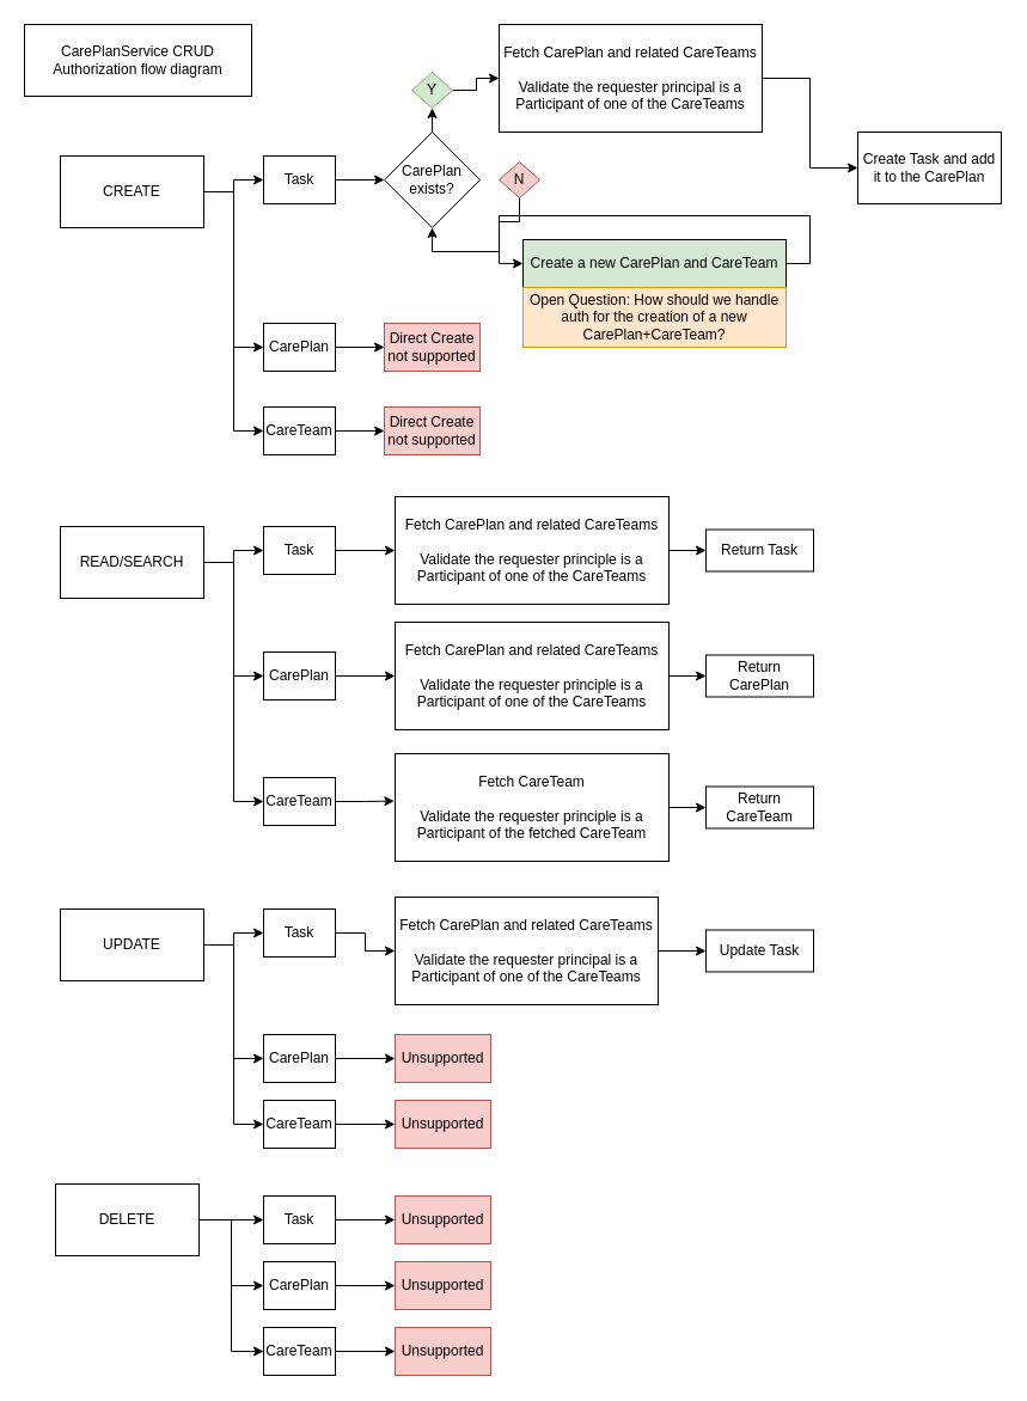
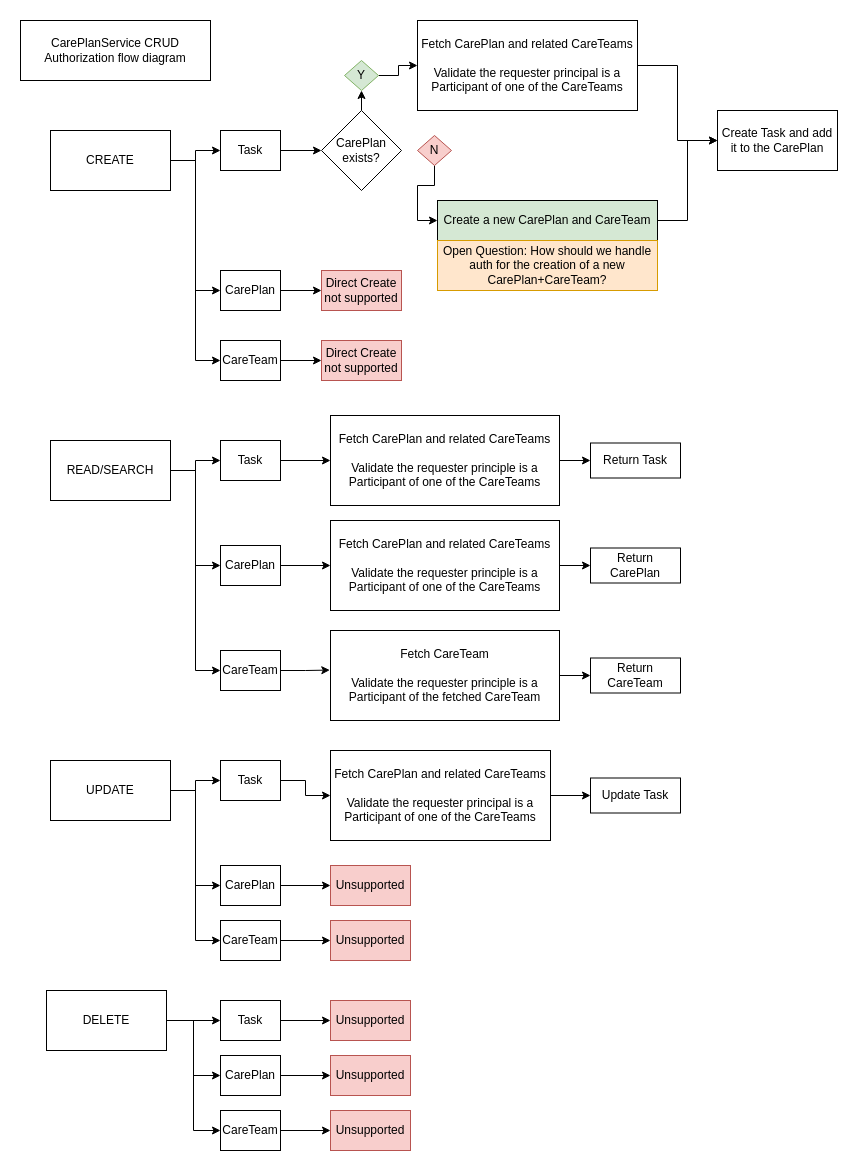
  <mxCell id="0" />
  <mxCell id="1" parent="0" />
  <mxCell id="2" value="CarePlanService CRUD Authorization flow diagram" style="rounded=0;whiteSpace=wrap;html=1;" vertex="1" parent="1"><mxGeometry x="20" y="20" width="190" height="60" as="geometry" /></mxCell>
  <mxCell id="3" style="edgeStyle=orthogonalEdgeStyle;rounded=0;orthogonalLoop=1;jettySize=auto;html=1;exitX=1;exitY=0.5;exitDx=0;exitDy=0;entryX=0;entryY=0.5;entryDx=0;entryDy=0;" edge="1" parent="1" source="6" target="8"><mxGeometry relative="1" as="geometry" /></mxCell>
  <mxCell id="4" style="edgeStyle=orthogonalEdgeStyle;rounded=0;orthogonalLoop=1;jettySize=auto;html=1;exitX=1;exitY=0.5;exitDx=0;exitDy=0;entryX=0;entryY=0.5;entryDx=0;entryDy=0;" edge="1" parent="1" source="6" target="22"><mxGeometry relative="1" as="geometry" /></mxCell>
  <mxCell id="5" style="edgeStyle=orthogonalEdgeStyle;rounded=0;orthogonalLoop=1;jettySize=auto;html=1;exitX=1;exitY=0.5;exitDx=0;exitDy=0;entryX=0;entryY=0.5;entryDx=0;entryDy=0;" edge="1" parent="1" source="6" target="24"><mxGeometry relative="1" as="geometry" /></mxCell>
  <mxCell id="6" value="CREATE" style="rounded=0;whiteSpace=wrap;html=1;" vertex="1" parent="1"><mxGeometry x="50" y="130" width="120" height="60" as="geometry" /></mxCell>
  <mxCell id="7" style="edgeStyle=orthogonalEdgeStyle;rounded=0;orthogonalLoop=1;jettySize=auto;html=1;exitX=1;exitY=0.5;exitDx=0;exitDy=0;" edge="1" parent="1" source="8" target="10"><mxGeometry relative="1" as="geometry" /></mxCell>
  <mxCell id="8" value="Task" style="rounded=0;whiteSpace=wrap;html=1;" vertex="1" parent="1"><mxGeometry x="220" y="130" width="60" height="40" as="geometry" /></mxCell>
  <mxCell id="9" style="edgeStyle=orthogonalEdgeStyle;rounded=0;orthogonalLoop=1;jettySize=auto;html=1;exitX=0.5;exitY=0;exitDx=0;exitDy=0;entryX=0.5;entryY=1;entryDx=0;entryDy=0;" edge="1" parent="1" source="10" target="12"><mxGeometry relative="1" as="geometry" /></mxCell>
  <mxCell id="10" value="CarePlan exists?" style="rhombus;whiteSpace=wrap;html=1;" vertex="1" parent="1"><mxGeometry x="321" y="110" width="80" height="80" as="geometry" /></mxCell>
  <mxCell id="11" style="edgeStyle=orthogonalEdgeStyle;rounded=0;orthogonalLoop=1;jettySize=auto;html=1;exitX=1;exitY=0.5;exitDx=0;exitDy=0;" edge="1" parent="1" source="12" target="16"><mxGeometry relative="1" as="geometry" /></mxCell>
  <mxCell id="12" value="Y" style="rhombus;whiteSpace=wrap;html=1;fillColor=#d5e8d4;strokeColor=#82b366;" vertex="1" parent="1"><mxGeometry x="344" y="60" width="34" height="30" as="geometry" /></mxCell>
  <mxCell id="13" style="edgeStyle=orthogonalEdgeStyle;rounded=0;orthogonalLoop=1;jettySize=auto;html=1;exitX=0.5;exitY=1;exitDx=0;exitDy=0;entryX=0;entryY=0.5;entryDx=0;entryDy=0;" edge="1" parent="1" source="14" target="18"><mxGeometry relative="1" as="geometry" /></mxCell>
  <mxCell id="14" value="N" style="rhombus;whiteSpace=wrap;html=1;fillColor=#f8cecc;strokeColor=#b85450;" vertex="1" parent="1"><mxGeometry x="417" y="135" width="34" height="30" as="geometry" /></mxCell>
  <mxCell id="15" style="edgeStyle=orthogonalEdgeStyle;rounded=0;orthogonalLoop=1;jettySize=auto;html=1;exitX=1;exitY=0.5;exitDx=0;exitDy=0;entryX=0;entryY=0.5;entryDx=0;entryDy=0;" edge="1" parent="1" source="16" target="20"><mxGeometry relative="1" as="geometry" /></mxCell>
  <mxCell id="16" value="Fetch CarePlan and related CareTeams&lt;div&gt;&lt;br&gt;&lt;/div&gt;&lt;div&gt;Validate the requester principal is a Participant of one of the CareTeams&lt;/div&gt;" style="rounded=0;whiteSpace=wrap;html=1;" vertex="1" parent="1"><mxGeometry x="417" y="20" width="220" height="90" as="geometry" /></mxCell>
- <mxCell id="17" style="edgeStyle=orthogonalEdgeStyle;rounded=0;orthogonalLoop=1;jettySize=auto;html=1;exitX=1;exitY=0.5;exitDx=0;exitDy=0;" edge="1" parent="1" source="18" target="10"><mxGeometry relative="1" as="geometry" /></mxCell>
+ <mxCell id="17" style="edgeStyle=orthogonalEdgeStyle;rounded=0;orthogonalLoop=1;jettySize=auto;html=1;exitX=1;exitY=0.5;exitDx=0;exitDy=0;entryX=0;entryY=0.5;entryDx=0;entryDy=0;" edge="1" parent="1" source="18" target="20"><mxGeometry relative="1" as="geometry" /></mxCell>
  <mxCell id="18" value="Create a new CarePlan and CareTeam" style="rounded=0;whiteSpace=wrap;html=1;fillColor=#d5e8d4;" vertex="1" parent="1"><mxGeometry x="437" y="200" width="220" height="40" as="geometry" /></mxCell>
  <mxCell id="19" value="Open Question: How should we handle auth for the creation of a new CarePlan+CareTeam?" style="rounded=0;whiteSpace=wrap;html=1;fillColor=#ffe6cc;strokeColor=#d79b00;" vertex="1" parent="1"><mxGeometry x="437" y="240" width="220" height="50" as="geometry" /></mxCell>
  <mxCell id="20" value="Create Task and add it to the CarePlan" style="rounded=0;whiteSpace=wrap;html=1;" vertex="1" parent="1"><mxGeometry x="717" y="110" width="120" height="60" as="geometry" /></mxCell>
  <mxCell id="21" style="edgeStyle=orthogonalEdgeStyle;rounded=0;orthogonalLoop=1;jettySize=auto;html=1;exitX=1;exitY=0.5;exitDx=0;exitDy=0;entryX=0;entryY=0.5;entryDx=0;entryDy=0;" edge="1" parent="1" source="22" target="25"><mxGeometry relative="1" as="geometry" /></mxCell>
  <mxCell id="22" value="CarePlan" style="rounded=0;whiteSpace=wrap;html=1;" vertex="1" parent="1"><mxGeometry x="220" y="270" width="60" height="40" as="geometry" /></mxCell>
  <mxCell id="23" style="edgeStyle=orthogonalEdgeStyle;rounded=0;orthogonalLoop=1;jettySize=auto;html=1;exitX=1;exitY=0.5;exitDx=0;exitDy=0;entryX=0;entryY=0.5;entryDx=0;entryDy=0;" edge="1" parent="1" source="24" target="26"><mxGeometry relative="1" as="geometry" /></mxCell>
  <mxCell id="24" value="CareTeam" style="rounded=0;whiteSpace=wrap;html=1;" vertex="1" parent="1"><mxGeometry x="220" y="340" width="60" height="40" as="geometry" /></mxCell>
  <mxCell id="25" value="Direct Create not supported" style="rounded=0;whiteSpace=wrap;html=1;fillColor=#f8cecc;strokeColor=#b85450;" vertex="1" parent="1"><mxGeometry x="321" y="270" width="80" height="40" as="geometry" /></mxCell>
  <mxCell id="26" value="Direct Create not supported" style="rounded=0;whiteSpace=wrap;html=1;fillColor=#f8cecc;strokeColor=#b85450;" vertex="1" parent="1"><mxGeometry x="321" y="340" width="80" height="40" as="geometry" /></mxCell>
  <mxCell id="27" style="edgeStyle=orthogonalEdgeStyle;rounded=0;orthogonalLoop=1;jettySize=auto;html=1;exitX=1;exitY=0.5;exitDx=0;exitDy=0;entryX=0;entryY=0.5;entryDx=0;entryDy=0;" edge="1" parent="1" source="30" target="32"><mxGeometry relative="1" as="geometry" /></mxCell>
  <mxCell id="28" style="edgeStyle=orthogonalEdgeStyle;rounded=0;orthogonalLoop=1;jettySize=auto;html=1;exitX=1;exitY=0.5;exitDx=0;exitDy=0;entryX=0;entryY=0.5;entryDx=0;entryDy=0;" edge="1" parent="1" source="30" target="34"><mxGeometry relative="1" as="geometry" /></mxCell>
  <mxCell id="29" style="edgeStyle=orthogonalEdgeStyle;rounded=0;orthogonalLoop=1;jettySize=auto;html=1;exitX=1;exitY=0.5;exitDx=0;exitDy=0;entryX=0;entryY=0.5;entryDx=0;entryDy=0;" edge="1" parent="1" source="30" target="35"><mxGeometry relative="1" as="geometry" /></mxCell>
  <mxCell id="30" value="READ/SEARCH" style="rounded=0;whiteSpace=wrap;html=1;" vertex="1" parent="1"><mxGeometry x="50" y="440" width="120" height="60" as="geometry" /></mxCell>
  <mxCell id="31" style="edgeStyle=orthogonalEdgeStyle;rounded=0;orthogonalLoop=1;jettySize=auto;html=1;exitX=1;exitY=0.5;exitDx=0;exitDy=0;" edge="1" parent="1" source="32" target="37"><mxGeometry relative="1" as="geometry" /></mxCell>
  <mxCell id="32" value="Task" style="rounded=0;whiteSpace=wrap;html=1;" vertex="1" parent="1"><mxGeometry x="220" y="440" width="60" height="40" as="geometry" /></mxCell>
  <mxCell id="33" style="edgeStyle=orthogonalEdgeStyle;rounded=0;orthogonalLoop=1;jettySize=auto;html=1;exitX=1;exitY=0.5;exitDx=0;exitDy=0;entryX=0;entryY=0.5;entryDx=0;entryDy=0;" edge="1" parent="1" source="34" target="40"><mxGeometry relative="1" as="geometry" /></mxCell>
  <mxCell id="34" value="CarePlan" style="rounded=0;whiteSpace=wrap;html=1;" vertex="1" parent="1"><mxGeometry x="220" y="545" width="60" height="40" as="geometry" /></mxCell>
  <mxCell id="35" value="CareTeam" style="rounded=0;whiteSpace=wrap;html=1;" vertex="1" parent="1"><mxGeometry x="220" y="650" width="60" height="40" as="geometry" /></mxCell>
  <mxCell id="36" style="edgeStyle=orthogonalEdgeStyle;rounded=0;orthogonalLoop=1;jettySize=auto;html=1;exitX=1;exitY=0.5;exitDx=0;exitDy=0;" edge="1" parent="1" source="37" target="38"><mxGeometry relative="1" as="geometry" /></mxCell>
  <mxCell id="37" value="Fetch CarePlan and related CareTeams&lt;div&gt;&lt;br&gt;&lt;/div&gt;&lt;div&gt;Validate the requester principle is a Participant of one of the CareTeams&lt;/div&gt;" style="rounded=0;whiteSpace=wrap;html=1;" vertex="1" parent="1"><mxGeometry x="330" y="415" width="229" height="90" as="geometry" /></mxCell>
  <mxCell id="38" value="Return Task" style="rounded=0;whiteSpace=wrap;html=1;" vertex="1" parent="1"><mxGeometry x="590" y="442.5" width="90" height="35" as="geometry" /></mxCell>
  <mxCell id="39" style="edgeStyle=orthogonalEdgeStyle;rounded=0;orthogonalLoop=1;jettySize=auto;html=1;exitX=1;exitY=0.5;exitDx=0;exitDy=0;entryX=0;entryY=0.5;entryDx=0;entryDy=0;" edge="1" parent="1" source="40" target="41"><mxGeometry relative="1" as="geometry" /></mxCell>
  <mxCell id="40" value="Fetch CarePlan and related CareTeams&lt;div&gt;&lt;br&gt;&lt;/div&gt;&lt;div&gt;Validate the requester principle is a Participant of one of the CareTeams&lt;/div&gt;" style="rounded=0;whiteSpace=wrap;html=1;" vertex="1" parent="1"><mxGeometry x="330" y="520" width="229" height="90" as="geometry" /></mxCell>
  <mxCell id="41" value="Return CarePlan" style="rounded=0;whiteSpace=wrap;html=1;" vertex="1" parent="1"><mxGeometry x="590" y="547.5" width="90" height="35" as="geometry" /></mxCell>
  <mxCell id="42" style="edgeStyle=orthogonalEdgeStyle;rounded=0;orthogonalLoop=1;jettySize=auto;html=1;exitX=1;exitY=0.5;exitDx=0;exitDy=0;" edge="1" parent="1" source="43" target="45"><mxGeometry relative="1" as="geometry" /></mxCell>
  <mxCell id="43" value="Fetch CareTeam&lt;div&gt;&lt;br&gt;&lt;/div&gt;&lt;div&gt;Validate the requester principle is a Participant of the fetched CareTeam&lt;/div&gt;" style="rounded=0;whiteSpace=wrap;html=1;" vertex="1" parent="1"><mxGeometry x="330" y="630" width="229" height="90" as="geometry" /></mxCell>
  <mxCell id="44" style="edgeStyle=orthogonalEdgeStyle;rounded=0;orthogonalLoop=1;jettySize=auto;html=1;exitX=1;exitY=0.5;exitDx=0;exitDy=0;entryX=-0.003;entryY=0.44;entryDx=0;entryDy=0;entryPerimeter=0;" edge="1" parent="1" source="35" target="43"><mxGeometry relative="1" as="geometry" /></mxCell>
  <mxCell id="45" value="Return CareTeam" style="rounded=0;whiteSpace=wrap;html=1;" vertex="1" parent="1"><mxGeometry x="590" y="657.5" width="90" height="35" as="geometry" /></mxCell>
  <mxCell id="46" style="edgeStyle=orthogonalEdgeStyle;rounded=0;orthogonalLoop=1;jettySize=auto;html=1;exitX=1;exitY=0.5;exitDx=0;exitDy=0;entryX=0;entryY=0.5;entryDx=0;entryDy=0;" edge="1" parent="1" source="49" target="51"><mxGeometry relative="1" as="geometry" /></mxCell>
  <mxCell id="47" style="edgeStyle=orthogonalEdgeStyle;rounded=0;orthogonalLoop=1;jettySize=auto;html=1;exitX=1;exitY=0.5;exitDx=0;exitDy=0;entryX=0;entryY=0.5;entryDx=0;entryDy=0;" edge="1" parent="1" source="49" target="53"><mxGeometry relative="1" as="geometry" /></mxCell>
  <mxCell id="48" style="edgeStyle=orthogonalEdgeStyle;rounded=0;orthogonalLoop=1;jettySize=auto;html=1;exitX=1;exitY=0.5;exitDx=0;exitDy=0;entryX=0;entryY=0.5;entryDx=0;entryDy=0;" edge="1" parent="1" source="49" target="55"><mxGeometry relative="1" as="geometry" /></mxCell>
  <mxCell id="49" value="UPDATE" style="rounded=0;whiteSpace=wrap;html=1;" vertex="1" parent="1"><mxGeometry x="50" y="760" width="120" height="60" as="geometry" /></mxCell>
  <mxCell id="50" style="edgeStyle=orthogonalEdgeStyle;rounded=0;orthogonalLoop=1;jettySize=auto;html=1;exitX=1;exitY=0.5;exitDx=0;exitDy=0;entryX=0;entryY=0.5;entryDx=0;entryDy=0;" edge="1" parent="1" source="51" target="57"><mxGeometry relative="1" as="geometry" /></mxCell>
  <mxCell id="51" value="Task" style="rounded=0;whiteSpace=wrap;html=1;" vertex="1" parent="1"><mxGeometry x="220" y="760" width="60" height="40" as="geometry" /></mxCell>
  <mxCell id="52" style="edgeStyle=orthogonalEdgeStyle;rounded=0;orthogonalLoop=1;jettySize=auto;html=1;exitX=1;exitY=0.5;exitDx=0;exitDy=0;entryX=0;entryY=0.5;entryDx=0;entryDy=0;" edge="1" parent="1" source="53" target="59"><mxGeometry relative="1" as="geometry" /></mxCell>
  <mxCell id="53" value="CarePlan" style="rounded=0;whiteSpace=wrap;html=1;" vertex="1" parent="1"><mxGeometry x="220" y="865" width="60" height="40" as="geometry" /></mxCell>
  <mxCell id="54" style="edgeStyle=orthogonalEdgeStyle;rounded=0;orthogonalLoop=1;jettySize=auto;html=1;exitX=1;exitY=0.5;exitDx=0;exitDy=0;entryX=0;entryY=0.5;entryDx=0;entryDy=0;" edge="1" parent="1" source="55" target="60"><mxGeometry relative="1" as="geometry" /></mxCell>
  <mxCell id="55" value="CareTeam" style="rounded=0;whiteSpace=wrap;html=1;" vertex="1" parent="1"><mxGeometry x="220" y="920" width="60" height="40" as="geometry" /></mxCell>
  <mxCell id="56" style="edgeStyle=orthogonalEdgeStyle;rounded=0;orthogonalLoop=1;jettySize=auto;html=1;exitX=1;exitY=0.5;exitDx=0;exitDy=0;entryX=0;entryY=0.5;entryDx=0;entryDy=0;" edge="1" parent="1" source="57" target="58"><mxGeometry relative="1" as="geometry" /></mxCell>
  <mxCell id="57" value="Fetch CarePlan and related CareTeams&lt;div&gt;&lt;br&gt;&lt;/div&gt;&lt;div&gt;Validate the requester principal is a Participant of one of the CareTeams&lt;/div&gt;" style="rounded=0;whiteSpace=wrap;html=1;" vertex="1" parent="1"><mxGeometry x="330" y="750" width="220" height="90" as="geometry" /></mxCell>
  <mxCell id="58" value="Update Task" style="rounded=0;whiteSpace=wrap;html=1;" vertex="1" parent="1"><mxGeometry x="590" y="777.5" width="90" height="35" as="geometry" /></mxCell>
  <mxCell id="59" value="Unsupported" style="rounded=0;whiteSpace=wrap;html=1;fillColor=#f8cecc;strokeColor=#b85450;" vertex="1" parent="1"><mxGeometry x="330" y="865" width="80" height="40" as="geometry" /></mxCell>
  <mxCell id="60" value="Unsupported" style="rounded=0;whiteSpace=wrap;html=1;fillColor=#f8cecc;strokeColor=#b85450;" vertex="1" parent="1"><mxGeometry x="330" y="920" width="80" height="40" as="geometry" /></mxCell>
  <mxCell id="61" style="edgeStyle=orthogonalEdgeStyle;rounded=0;orthogonalLoop=1;jettySize=auto;html=1;exitX=1;exitY=0.5;exitDx=0;exitDy=0;entryX=0;entryY=0.5;entryDx=0;entryDy=0;" edge="1" parent="1" source="64" target="66"><mxGeometry relative="1" as="geometry" /></mxCell>
  <mxCell id="62" style="edgeStyle=orthogonalEdgeStyle;rounded=0;orthogonalLoop=1;jettySize=auto;html=1;exitX=1;exitY=0.5;exitDx=0;exitDy=0;entryX=0;entryY=0.5;entryDx=0;entryDy=0;" edge="1" parent="1" source="64" target="68"><mxGeometry relative="1" as="geometry" /></mxCell>
  <mxCell id="63" style="edgeStyle=orthogonalEdgeStyle;rounded=0;orthogonalLoop=1;jettySize=auto;html=1;exitX=1;exitY=0.5;exitDx=0;exitDy=0;entryX=0;entryY=0.5;entryDx=0;entryDy=0;" edge="1" parent="1" source="64" target="70"><mxGeometry relative="1" as="geometry" /></mxCell>
  <mxCell id="64" value="DELETE" style="rounded=0;whiteSpace=wrap;html=1;" vertex="1" parent="1"><mxGeometry x="46" y="990" width="120" height="60" as="geometry" /></mxCell>
  <mxCell id="65" style="edgeStyle=orthogonalEdgeStyle;rounded=0;orthogonalLoop=1;jettySize=auto;html=1;exitX=1;exitY=0.5;exitDx=0;exitDy=0;entryX=0;entryY=0.5;entryDx=0;entryDy=0;" edge="1" parent="1" source="66" target="73"><mxGeometry relative="1" as="geometry" /></mxCell>
  <mxCell id="66" value="Task" style="rounded=0;whiteSpace=wrap;html=1;" vertex="1" parent="1"><mxGeometry x="220" y="1000" width="60" height="40" as="geometry" /></mxCell>
  <mxCell id="67" style="edgeStyle=orthogonalEdgeStyle;rounded=0;orthogonalLoop=1;jettySize=auto;html=1;exitX=1;exitY=0.5;exitDx=0;exitDy=0;entryX=0;entryY=0.5;entryDx=0;entryDy=0;" edge="1" parent="1" source="68" target="71"><mxGeometry relative="1" as="geometry" /></mxCell>
  <mxCell id="68" value="CarePlan" style="rounded=0;whiteSpace=wrap;html=1;" vertex="1" parent="1"><mxGeometry x="220" y="1055" width="60" height="40" as="geometry" /></mxCell>
  <mxCell id="69" style="edgeStyle=orthogonalEdgeStyle;rounded=0;orthogonalLoop=1;jettySize=auto;html=1;exitX=1;exitY=0.5;exitDx=0;exitDy=0;entryX=0;entryY=0.5;entryDx=0;entryDy=0;" edge="1" parent="1" source="70" target="72"><mxGeometry relative="1" as="geometry" /></mxCell>
  <mxCell id="70" value="CareTeam" style="rounded=0;whiteSpace=wrap;html=1;" vertex="1" parent="1"><mxGeometry x="220" y="1110" width="60" height="40" as="geometry" /></mxCell>
  <mxCell id="71" value="Unsupported" style="rounded=0;whiteSpace=wrap;html=1;fillColor=#f8cecc;strokeColor=#b85450;" vertex="1" parent="1"><mxGeometry x="330" y="1055" width="80" height="40" as="geometry" /></mxCell>
  <mxCell id="72" value="Unsupported" style="rounded=0;whiteSpace=wrap;html=1;fillColor=#f8cecc;strokeColor=#b85450;" vertex="1" parent="1"><mxGeometry x="330" y="1110" width="80" height="40" as="geometry" /></mxCell>
  <mxCell id="73" value="Unsupported" style="rounded=0;whiteSpace=wrap;html=1;fillColor=#f8cecc;strokeColor=#b85450;" vertex="1" parent="1"><mxGeometry x="330" y="1000" width="80" height="40" as="geometry" /></mxCell>
